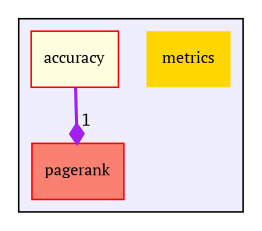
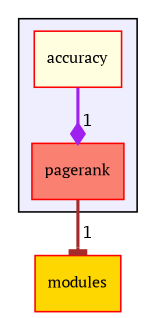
  digraph {
    compound=true
    fontname="PT Serif"
    node [fillcolor=gold fontname="PT Serif" fontsize=10 shape=box style=filled color=red]
    edge [fontname="PT Serif" headlabel=1 labeldistance=1.5 labelfontname=Helvetica labelfontsize=10 style=bold]
-   n1 [label=metrics shape=plaintext color=""]
    n2 [fillcolor=lightyellow label=accuracy]
    n3 [fillcolor=salmon label=pagerank]
+   n4 [label=modules]
    subgraph cluster_1 {
      bgcolor="#eeeeff"
      pencolor=black
-     n1
      n2
      n3
    }
    n2 -> n3 [arrowhead=diamond color=purple]
+   n3 -> n4 [arrowhead=tee color=brown]
  }
